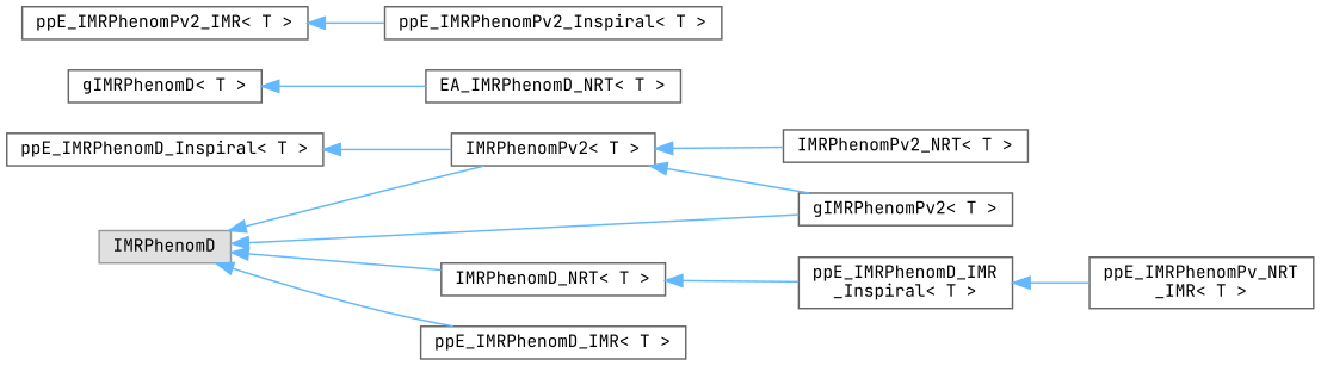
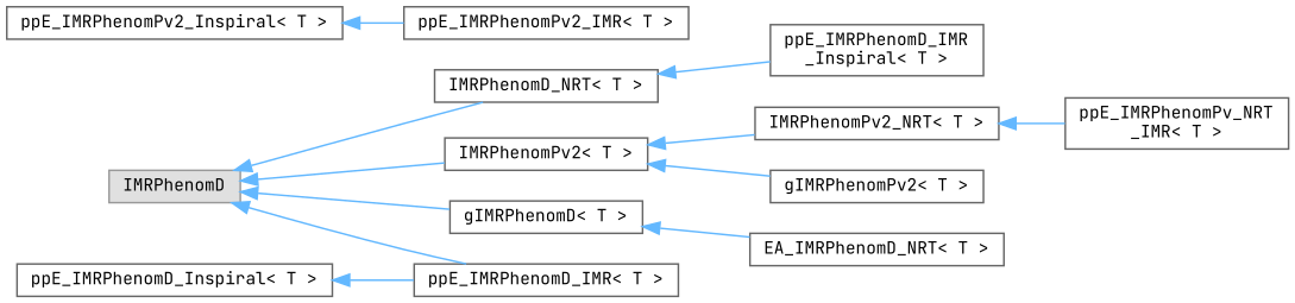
  digraph {
    fontname="JetBrains Mono"
    rankdir=LR
    node [color=grey40 fillcolor=white fontname="JetBrains Mono" fontsize=10 shape=box style=filled]
    edge [color=steelblue1 dir=back fontname="JetBrains Mono" fontsize=10 labelfontname=Helvetica labelfontsize=10 style=solid]
    n1 [color=grey60 fillcolor="#E0E0E0" height=0.2 label=IMRPhenomD width=0.4]
    n2 [height=0.2 label="IMRPhenomD_NRT\< T \>" width=0.4]
    n3 [height=0.2 label="IMRPhenomPv2\< T \>" width=0.4]
    n4 [height=0.2 label="gIMRPhenomD\< T \>" width=0.4]
    n5 [height=0.2 label="ppE_IMRPhenomD_IMR\< T \>" width=0.4]
    n6 [height=0.2 label="ppE_IMRPhenomD_IMR\l_Inspiral\< T \>" width=0.4]
    n7 [height=0.2 label="IMRPhenomPv2_NRT\< T \>" width=0.4]
    n8 [height=0.2 label="gIMRPhenomPv2\< T \>" width=0.4]
    n9 [height=0.2 label="EA_IMRPhenomD_NRT\< T \>" width=0.4]
    n10 [height=0.2 label="ppE_IMRPhenomD_Inspiral\< T \>" width=0.4]
    n11 [height=0.2 label="ppE_IMRPhenomPv_NRT\l_IMR\< T \>" width=0.4]
    n12 [height=0.2 label="ppE_IMRPhenomPv2_Inspiral\< T \>" width=0.4]
    n13 [height=0.2 label="ppE_IMRPhenomPv2_IMR\< T \>" width=0.4]
    n1 -> n2
    n1 -> n3
-   n1 -> n8
+   n1 -> n4
    n1 -> n5
    n2 -> n6
    n3 -> n7
    n3 -> n8
    n4 -> n9
-   n6 -> n11
-   n10 -> n3
-   n13 -> n12
+   n7 -> n11
+   n10 -> n5
+   n12 -> n13
  }
